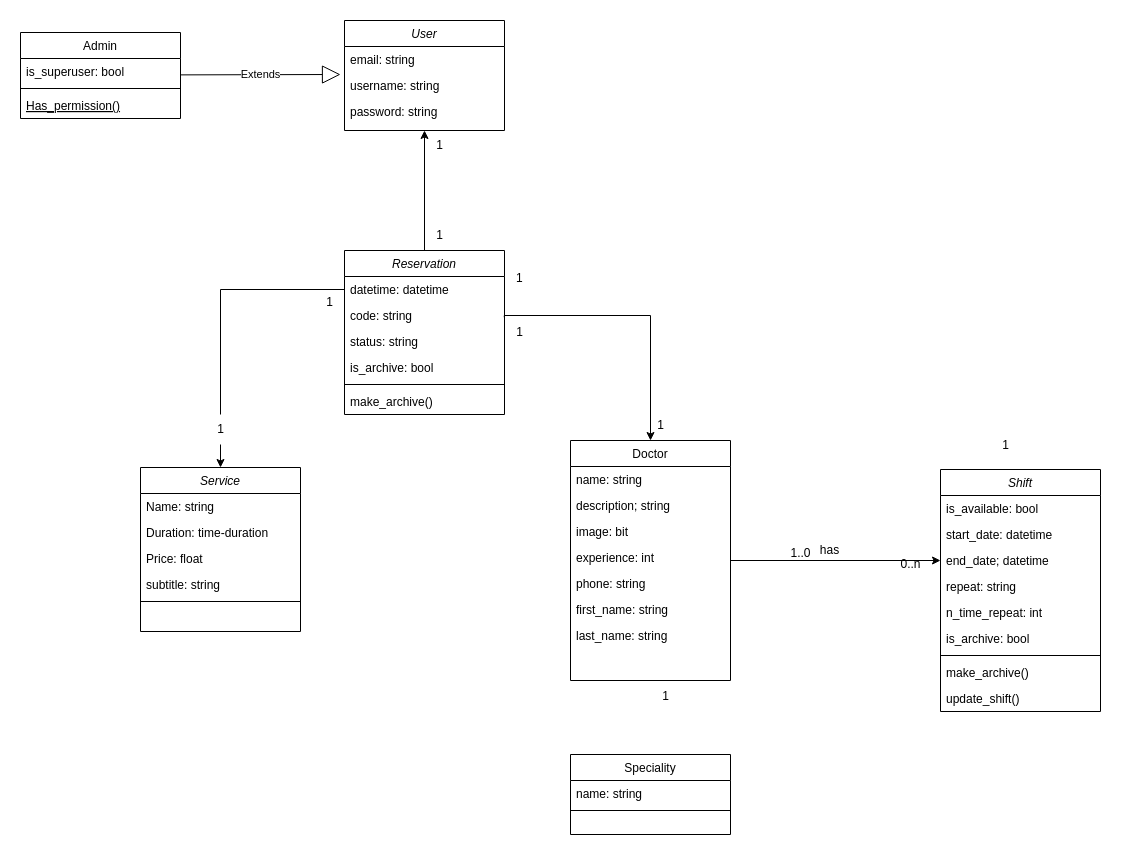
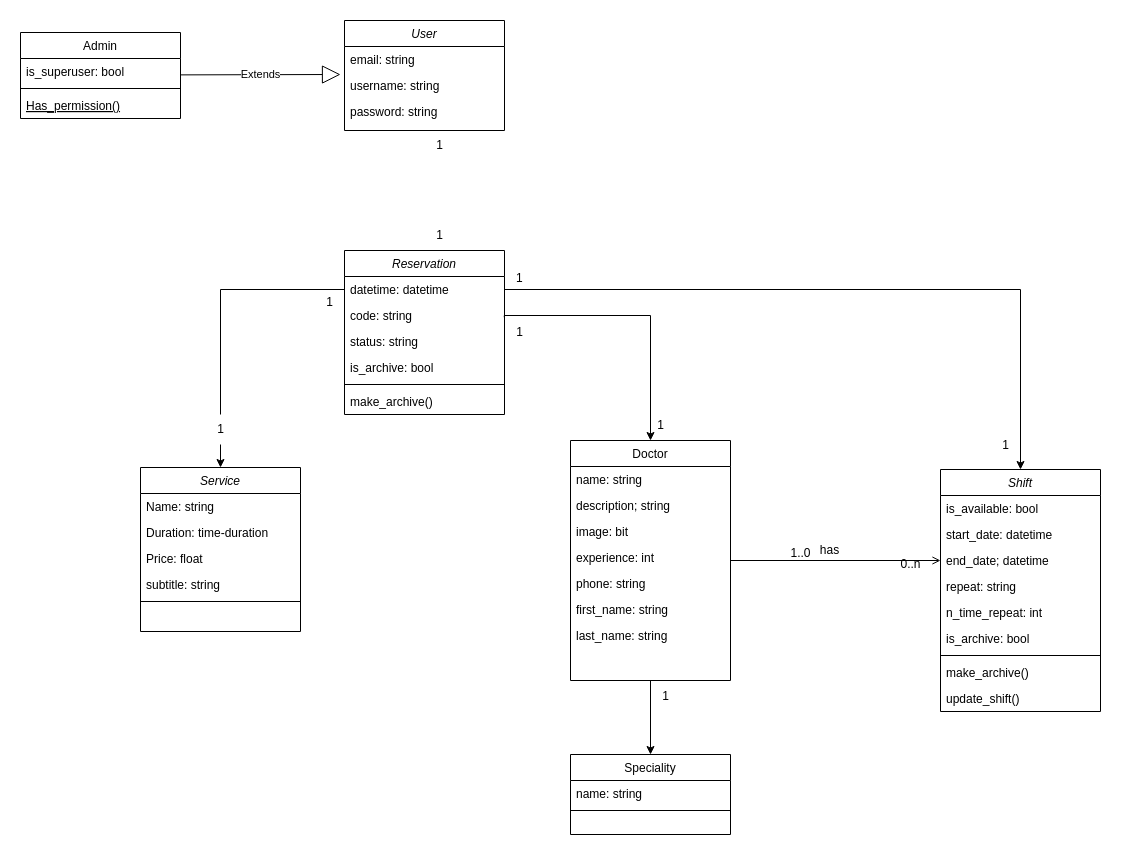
  <mxCell id="0" />
  <mxCell id="1" parent="0" />
  <mxCell id="2" value="User" style="swimlane;fontStyle=2;align=center;verticalAlign=top;childLayout=stackLayout;horizontal=1;startSize=26;horizontalStack=0;resizeParent=1;resizeLast=0;collapsible=1;marginBottom=0;rounded=0;shadow=0;strokeWidth=1;" parent="1" vertex="1"><mxGeometry x="344" y="20" width="160" height="110" as="geometry"><mxRectangle x="230" y="140" width="160" height="26" as="alternateBounds" /></mxGeometry></mxCell>
  <mxCell id="3" value="email: string" style="text;align=left;verticalAlign=top;spacingLeft=4;spacingRight=4;overflow=hidden;rotatable=0;points=[[0,0.5],[1,0.5]];portConstraint=eastwest;" parent="2" vertex="1"><mxGeometry y="26" width="160" height="26" as="geometry" /></mxCell>
  <mxCell id="4" value="username: string" style="text;align=left;verticalAlign=top;spacingLeft=4;spacingRight=4;overflow=hidden;rotatable=0;points=[[0,0.5],[1,0.5]];portConstraint=eastwest;rounded=0;shadow=0;html=0;" parent="2" vertex="1"><mxGeometry y="52" width="160" height="26" as="geometry" /></mxCell>
  <mxCell id="5" value="password: string" style="text;align=left;verticalAlign=top;spacingLeft=4;spacingRight=4;overflow=hidden;rotatable=0;points=[[0,0.5],[1,0.5]];portConstraint=eastwest;rounded=0;shadow=0;html=0;" parent="2" vertex="1"><mxGeometry y="78" width="160" height="26" as="geometry" /></mxCell>
  <mxCell id="6" value="Speciality" style="swimlane;fontStyle=0;align=center;verticalAlign=top;childLayout=stackLayout;horizontal=1;startSize=26;horizontalStack=0;resizeParent=1;resizeLast=0;collapsible=1;marginBottom=0;rounded=0;shadow=0;strokeWidth=1;" parent="1" vertex="1"><mxGeometry x="570" y="754" width="160" height="80" as="geometry"><mxRectangle x="130" y="380" width="160" height="26" as="alternateBounds" /></mxGeometry></mxCell>
  <mxCell id="7" value="name: string" style="text;align=left;verticalAlign=top;spacingLeft=4;spacingRight=4;overflow=hidden;rotatable=0;points=[[0,0.5],[1,0.5]];portConstraint=eastwest;" parent="6" vertex="1"><mxGeometry y="26" width="160" height="26" as="geometry" /></mxCell>
  <mxCell id="8" value="" style="line;html=1;strokeWidth=1;align=left;verticalAlign=middle;spacingTop=-1;spacingLeft=3;spacingRight=3;rotatable=0;labelPosition=right;points=[];portConstraint=eastwest;" parent="6" vertex="1"><mxGeometry y="52" width="160" height="8" as="geometry" /></mxCell>
  <mxCell id="9" value="Admin" style="swimlane;fontStyle=0;align=center;verticalAlign=top;childLayout=stackLayout;horizontal=1;startSize=26;horizontalStack=0;resizeParent=1;resizeLast=0;collapsible=1;marginBottom=0;rounded=0;shadow=0;strokeWidth=1;" parent="1" vertex="1"><mxGeometry x="20" y="32" width="160" height="86" as="geometry"><mxRectangle x="340" y="380" width="170" height="26" as="alternateBounds" /></mxGeometry></mxCell>
  <mxCell id="10" value="is_superuser: bool" style="text;align=left;verticalAlign=top;spacingLeft=4;spacingRight=4;overflow=hidden;rotatable=0;points=[[0,0.5],[1,0.5]];portConstraint=eastwest;" parent="9" vertex="1"><mxGeometry y="26" width="160" height="26" as="geometry" /></mxCell>
  <mxCell id="11" value="" style="line;html=1;strokeWidth=1;align=left;verticalAlign=middle;spacingTop=-1;spacingLeft=3;spacingRight=3;rotatable=0;labelPosition=right;points=[];portConstraint=eastwest;" parent="9" vertex="1"><mxGeometry y="52" width="160" height="8" as="geometry" /></mxCell>
  <mxCell id="12" value="Has_permission()" style="text;align=left;verticalAlign=top;spacingLeft=4;spacingRight=4;overflow=hidden;rotatable=0;points=[[0,0.5],[1,0.5]];portConstraint=eastwest;fontStyle=4" vertex="1" parent="9"><mxGeometry y="60" width="160" height="26" as="geometry" /></mxCell>
- <mxCell id="13" value="" style="edgeStyle=orthogonalEdgeStyle;rounded=0;orthogonalLoop=1;jettySize=auto;html=1;" edge="1" parent="1" source="15" target="26"><mxGeometry relative="1" as="geometry" /></mxCell>
+ <mxCell id="13" value="" style="edgeStyle=orthogonalEdgeStyle;rounded=0;orthogonalLoop=1;jettySize=auto;html=1;endArrow=open;" edge="1" parent="1" source="15" target="26"><mxGeometry relative="1" as="geometry" /></mxCell>
+ <mxCell id="14" style="edgeStyle=orthogonalEdgeStyle;rounded=0;orthogonalLoop=1;jettySize=auto;html=1;entryX=0.5;entryY=0;entryDx=0;entryDy=0;" edge="1" parent="1" source="15" target="6"><mxGeometry relative="1" as="geometry" /></mxCell>
  <mxCell id="15" value="Doctor" style="swimlane;fontStyle=0;align=center;verticalAlign=top;childLayout=stackLayout;horizontal=1;startSize=26;horizontalStack=0;resizeParent=1;resizeLast=0;collapsible=1;marginBottom=0;rounded=0;shadow=0;strokeWidth=1;" parent="1" vertex="1"><mxGeometry x="570" y="440" width="160" height="240" as="geometry"><mxRectangle x="508" y="120" width="160" height="26" as="alternateBounds" /></mxGeometry></mxCell>
  <mxCell id="16" value="name: string" style="text;align=left;verticalAlign=top;spacingLeft=4;spacingRight=4;overflow=hidden;rotatable=0;points=[[0,0.5],[1,0.5]];portConstraint=eastwest;" parent="15" vertex="1"><mxGeometry y="26" width="160" height="26" as="geometry" /></mxCell>
  <mxCell id="17" value="description; string" style="text;align=left;verticalAlign=top;spacingLeft=4;spacingRight=4;overflow=hidden;rotatable=0;points=[[0,0.5],[1,0.5]];portConstraint=eastwest;rounded=0;shadow=0;html=0;" parent="15" vertex="1"><mxGeometry y="52" width="160" height="26" as="geometry" /></mxCell>
  <mxCell id="18" value="image: bit" style="text;align=left;verticalAlign=top;spacingLeft=4;spacingRight=4;overflow=hidden;rotatable=0;points=[[0,0.5],[1,0.5]];portConstraint=eastwest;rounded=0;shadow=0;html=0;" parent="15" vertex="1"><mxGeometry y="78" width="160" height="26" as="geometry" /></mxCell>
  <mxCell id="19" value="experience: int" style="text;align=left;verticalAlign=top;spacingLeft=4;spacingRight=4;overflow=hidden;rotatable=0;points=[[0,0.5],[1,0.5]];portConstraint=eastwest;rounded=0;shadow=0;html=0;" parent="15" vertex="1"><mxGeometry y="104" width="160" height="26" as="geometry" /></mxCell>
  <mxCell id="20" value="phone: string" style="text;align=left;verticalAlign=top;spacingLeft=4;spacingRight=4;overflow=hidden;rotatable=0;points=[[0,0.5],[1,0.5]];portConstraint=eastwest;rounded=0;shadow=0;html=0;" parent="15" vertex="1"><mxGeometry y="130" width="160" height="26" as="geometry" /></mxCell>
  <mxCell id="21" value="first_name: string" style="text;align=left;verticalAlign=top;spacingLeft=4;spacingRight=4;overflow=hidden;rotatable=0;points=[[0,0.5],[1,0.5]];portConstraint=eastwest;rounded=0;shadow=0;html=0;" vertex="1" parent="15"><mxGeometry y="156" width="160" height="26" as="geometry" /></mxCell>
  <mxCell id="22" value="last_name: string" style="text;align=left;verticalAlign=top;spacingLeft=4;spacingRight=4;overflow=hidden;rotatable=0;points=[[0,0.5],[1,0.5]];portConstraint=eastwest;rounded=0;shadow=0;html=0;" vertex="1" parent="15"><mxGeometry y="182" width="160" height="58" as="geometry" /></mxCell>
  <mxCell id="23" value="Shift" style="swimlane;fontStyle=2;align=center;verticalAlign=top;childLayout=stackLayout;horizontal=1;startSize=26;horizontalStack=0;resizeParent=1;resizeLast=0;collapsible=1;marginBottom=0;rounded=0;shadow=0;strokeWidth=1;" vertex="1" parent="1"><mxGeometry x="940" y="469" width="160" height="242" as="geometry"><mxRectangle x="230" y="140" width="160" height="26" as="alternateBounds" /></mxGeometry></mxCell>
  <mxCell id="24" value="is_available: bool" style="text;align=left;verticalAlign=top;spacingLeft=4;spacingRight=4;overflow=hidden;rotatable=0;points=[[0,0.5],[1,0.5]];portConstraint=eastwest;" vertex="1" parent="23"><mxGeometry y="26" width="160" height="26" as="geometry" /></mxCell>
  <mxCell id="25" value="start_date: datetime" style="text;align=left;verticalAlign=top;spacingLeft=4;spacingRight=4;overflow=hidden;rotatable=0;points=[[0,0.5],[1,0.5]];portConstraint=eastwest;rounded=0;shadow=0;html=0;" vertex="1" parent="23"><mxGeometry y="52" width="160" height="26" as="geometry" /></mxCell>
  <mxCell id="26" value="end_date; datetime" style="text;align=left;verticalAlign=top;spacingLeft=4;spacingRight=4;overflow=hidden;rotatable=0;points=[[0,0.5],[1,0.5]];portConstraint=eastwest;rounded=0;shadow=0;html=0;" vertex="1" parent="23"><mxGeometry y="78" width="160" height="26" as="geometry" /></mxCell>
  <mxCell id="27" value="repeat: string" style="text;align=left;verticalAlign=top;spacingLeft=4;spacingRight=4;overflow=hidden;rotatable=0;points=[[0,0.5],[1,0.5]];portConstraint=eastwest;rounded=0;shadow=0;html=0;" vertex="1" parent="23"><mxGeometry y="104" width="160" height="26" as="geometry" /></mxCell>
  <mxCell id="28" value="n_time_repeat: int" style="text;align=left;verticalAlign=top;spacingLeft=4;spacingRight=4;overflow=hidden;rotatable=0;points=[[0,0.5],[1,0.5]];portConstraint=eastwest;rounded=0;shadow=0;html=0;" vertex="1" parent="23"><mxGeometry y="130" width="160" height="26" as="geometry" /></mxCell>
  <mxCell id="29" value="is_archive: bool" style="text;align=left;verticalAlign=top;spacingLeft=4;spacingRight=4;overflow=hidden;rotatable=0;points=[[0,0.5],[1,0.5]];portConstraint=eastwest;rounded=0;shadow=0;html=0;" vertex="1" parent="23"><mxGeometry y="156" width="160" height="26" as="geometry" /></mxCell>
  <mxCell id="30" value="" style="line;html=1;strokeWidth=1;align=left;verticalAlign=middle;spacingTop=-1;spacingLeft=3;spacingRight=3;rotatable=0;labelPosition=right;points=[];portConstraint=eastwest;" vertex="1" parent="23"><mxGeometry y="182" width="160" height="8" as="geometry" /></mxCell>
  <mxCell id="31" value="make_archive()" style="text;align=left;verticalAlign=top;spacingLeft=4;spacingRight=4;overflow=hidden;rotatable=0;points=[[0,0.5],[1,0.5]];portConstraint=eastwest;" vertex="1" parent="23"><mxGeometry y="190" width="160" height="26" as="geometry" /></mxCell>
  <mxCell id="32" value="update_shift()" style="text;align=left;verticalAlign=top;spacingLeft=4;spacingRight=4;overflow=hidden;rotatable=0;points=[[0,0.5],[1,0.5]];portConstraint=eastwest;" vertex="1" parent="23"><mxGeometry y="216" width="160" height="26" as="geometry" /></mxCell>
  <mxCell id="33" value="Service" style="swimlane;fontStyle=2;align=center;verticalAlign=top;childLayout=stackLayout;horizontal=1;startSize=26;horizontalStack=0;resizeParent=1;resizeLast=0;collapsible=1;marginBottom=0;rounded=0;shadow=0;strokeWidth=1;" vertex="1" parent="1"><mxGeometry x="140" y="467" width="160" height="164" as="geometry"><mxRectangle x="230" y="140" width="160" height="26" as="alternateBounds" /></mxGeometry></mxCell>
  <mxCell id="34" value="Name: string" style="text;align=left;verticalAlign=top;spacingLeft=4;spacingRight=4;overflow=hidden;rotatable=0;points=[[0,0.5],[1,0.5]];portConstraint=eastwest;" vertex="1" parent="33"><mxGeometry y="26" width="160" height="26" as="geometry" /></mxCell>
  <mxCell id="35" value="Duration: time-duration" style="text;align=left;verticalAlign=top;spacingLeft=4;spacingRight=4;overflow=hidden;rotatable=0;points=[[0,0.5],[1,0.5]];portConstraint=eastwest;rounded=0;shadow=0;html=0;" vertex="1" parent="33"><mxGeometry y="52" width="160" height="26" as="geometry" /></mxCell>
  <mxCell id="36" value="Price: float" style="text;align=left;verticalAlign=top;spacingLeft=4;spacingRight=4;overflow=hidden;rotatable=0;points=[[0,0.5],[1,0.5]];portConstraint=eastwest;rounded=0;shadow=0;html=0;" vertex="1" parent="33"><mxGeometry y="78" width="160" height="26" as="geometry" /></mxCell>
  <mxCell id="37" value="subtitle: string" style="text;align=left;verticalAlign=top;spacingLeft=4;spacingRight=4;overflow=hidden;rotatable=0;points=[[0,0.5],[1,0.5]];portConstraint=eastwest;rounded=0;shadow=0;html=0;" vertex="1" parent="33"><mxGeometry y="104" width="160" height="26" as="geometry" /></mxCell>
  <mxCell id="38" value="" style="line;html=1;strokeWidth=1;align=left;verticalAlign=middle;spacingTop=-1;spacingLeft=3;spacingRight=3;rotatable=0;labelPosition=right;points=[];portConstraint=eastwest;" vertex="1" parent="33"><mxGeometry y="130" width="160" height="8" as="geometry" /></mxCell>
- <mxCell id="39" style="edgeStyle=orthogonalEdgeStyle;rounded=0;orthogonalLoop=1;jettySize=auto;html=1;entryX=0.5;entryY=1;entryDx=0;entryDy=0;" edge="1" parent="1" source="40" target="2"><mxGeometry relative="1" as="geometry" /></mxCell>
  <mxCell id="40" value="Reservation" style="swimlane;fontStyle=2;align=center;verticalAlign=top;childLayout=stackLayout;horizontal=1;startSize=26;horizontalStack=0;resizeParent=1;resizeLast=0;collapsible=1;marginBottom=0;rounded=0;shadow=0;strokeWidth=1;" vertex="1" parent="1"><mxGeometry x="344" y="250" width="160" height="164" as="geometry"><mxRectangle x="230" y="140" width="160" height="26" as="alternateBounds" /></mxGeometry></mxCell>
  <mxCell id="41" value="datetime: datetime" style="text;align=left;verticalAlign=top;spacingLeft=4;spacingRight=4;overflow=hidden;rotatable=0;points=[[0,0.5],[1,0.5]];portConstraint=eastwest;" vertex="1" parent="40"><mxGeometry y="26" width="160" height="26" as="geometry" /></mxCell>
  <mxCell id="42" value="code: string" style="text;align=left;verticalAlign=top;spacingLeft=4;spacingRight=4;overflow=hidden;rotatable=0;points=[[0,0.5],[1,0.5]];portConstraint=eastwest;rounded=0;shadow=0;html=0;" vertex="1" parent="40"><mxGeometry y="52" width="160" height="26" as="geometry" /></mxCell>
  <mxCell id="43" value="status: string" style="text;align=left;verticalAlign=top;spacingLeft=4;spacingRight=4;overflow=hidden;rotatable=0;points=[[0,0.5],[1,0.5]];portConstraint=eastwest;rounded=0;shadow=0;html=0;" vertex="1" parent="40"><mxGeometry y="78" width="160" height="26" as="geometry" /></mxCell>
  <mxCell id="44" value="is_archive: bool" style="text;align=left;verticalAlign=top;spacingLeft=4;spacingRight=4;overflow=hidden;rotatable=0;points=[[0,0.5],[1,0.5]];portConstraint=eastwest;rounded=0;shadow=0;html=0;" vertex="1" parent="40"><mxGeometry y="104" width="160" height="26" as="geometry" /></mxCell>
  <mxCell id="45" value="" style="line;html=1;strokeWidth=1;align=left;verticalAlign=middle;spacingTop=-1;spacingLeft=3;spacingRight=3;rotatable=0;labelPosition=right;points=[];portConstraint=eastwest;" vertex="1" parent="40"><mxGeometry y="130" width="160" height="8" as="geometry" /></mxCell>
  <mxCell id="46" value="make_archive()" style="text;align=left;verticalAlign=top;spacingLeft=4;spacingRight=4;overflow=hidden;rotatable=0;points=[[0,0.5],[1,0.5]];portConstraint=eastwest;" vertex="1" parent="40"><mxGeometry y="138" width="160" height="26" as="geometry" /></mxCell>
  <mxCell id="47" value="has" style="text;html=1;resizable=0;points=[];;align=center;verticalAlign=middle;labelBackgroundColor=none;rounded=0;shadow=0;strokeWidth=1;fontSize=12;" vertex="1" connectable="0" parent="1"><mxGeometry x="849.999" y="548.998" as="geometry"><mxPoint x="-21" y="1" as="offset" /></mxGeometry></mxCell>
  <mxCell id="48" style="edgeStyle=orthogonalEdgeStyle;rounded=0;orthogonalLoop=1;jettySize=auto;html=1;entryX=0.5;entryY=0;entryDx=0;entryDy=0;exitX=-0.008;exitY=-0.008;exitDx=0;exitDy=0;exitPerimeter=0;" edge="1" parent="1" source="54" target="15"><mxGeometry relative="1" as="geometry"><Array as="points"><mxPoint x="504" y="315" /><mxPoint x="650" y="315" /></Array></mxGeometry></mxCell>
+ <mxCell id="49" style="edgeStyle=orthogonalEdgeStyle;rounded=0;orthogonalLoop=1;jettySize=auto;html=1;exitX=1;exitY=0.5;exitDx=0;exitDy=0;entryX=0.5;entryY=0;entryDx=0;entryDy=0;" edge="1" parent="1" source="41" target="23"><mxGeometry relative="1" as="geometry" /></mxCell>
  <mxCell id="50" style="edgeStyle=orthogonalEdgeStyle;rounded=0;orthogonalLoop=1;jettySize=auto;html=1;entryX=0.5;entryY=0;entryDx=0;entryDy=0;startArrow=none;" edge="1" parent="1" source="62" target="33"><mxGeometry relative="1" as="geometry" /></mxCell>
  <mxCell id="51" value="1" style="resizable=0;align=left;verticalAlign=bottom;labelBackgroundColor=none;fontSize=12;" connectable="0" vertex="1" parent="1"><mxGeometry x="390" y="590" as="geometry"><mxPoint x="124" y="-304" as="offset" /></mxGeometry></mxCell>
  <mxCell id="52" value="1" style="text;html=1;align=center;verticalAlign=middle;resizable=0;points=[];autosize=1;strokeColor=none;fillColor=none;" vertex="1" parent="1"><mxGeometry x="424" y="130" width="30" height="30" as="geometry" /></mxCell>
  <mxCell id="53" value="1" style="text;html=1;align=center;verticalAlign=middle;resizable=0;points=[];autosize=1;strokeColor=none;fillColor=none;" vertex="1" parent="1"><mxGeometry x="424" y="220" width="30" height="30" as="geometry" /></mxCell>
  <mxCell id="54" value="1" style="text;html=1;align=center;verticalAlign=middle;resizable=0;points=[];autosize=1;strokeColor=none;fillColor=none;" vertex="1" parent="1"><mxGeometry x="504" y="317" width="30" height="30" as="geometry" /></mxCell>
  <mxCell id="55" value="1" style="text;html=1;align=center;verticalAlign=middle;resizable=0;points=[];autosize=1;strokeColor=none;fillColor=none;" vertex="1" parent="1"><mxGeometry x="645" y="410" width="30" height="30" as="geometry" /></mxCell>
  <mxCell id="56" value="1" style="text;html=1;align=center;verticalAlign=middle;resizable=0;points=[];autosize=1;strokeColor=none;fillColor=none;" vertex="1" parent="1"><mxGeometry x="990" y="430" width="30" height="30" as="geometry" /></mxCell>
  <mxCell id="57" value="1" style="text;html=1;align=center;verticalAlign=middle;resizable=0;points=[];autosize=1;strokeColor=none;fillColor=none;" vertex="1" parent="1"><mxGeometry x="314" y="287" width="30" height="30" as="geometry" /></mxCell>
  <mxCell id="58" value="1..0" style="text;html=1;align=center;verticalAlign=middle;resizable=0;points=[];autosize=1;strokeColor=none;fillColor=none;" vertex="1" parent="1"><mxGeometry x="780" y="538" width="40" height="30" as="geometry" /></mxCell>
  <mxCell id="59" value="0..n" style="text;html=1;align=center;verticalAlign=middle;resizable=0;points=[];autosize=1;strokeColor=none;fillColor=none;" vertex="1" parent="1"><mxGeometry x="890" y="549" width="40" height="30" as="geometry" /></mxCell>
  <mxCell id="60" value="1" style="text;html=1;align=center;verticalAlign=middle;resizable=0;points=[];autosize=1;strokeColor=none;fillColor=none;" vertex="1" parent="1"><mxGeometry x="650" y="681" width="30" height="30" as="geometry" /></mxCell>
  <mxCell id="61" value="Extends" style="endArrow=block;endSize=16;endFill=0;html=1;rounded=0;" edge="1" parent="1"><mxGeometry width="160" relative="1" as="geometry"><mxPoint x="180" y="74.38" as="sourcePoint" /><mxPoint x="340" y="74" as="targetPoint" /></mxGeometry></mxCell>
  <mxCell id="62" value="1" style="text;html=1;align=center;verticalAlign=middle;resizable=0;points=[];autosize=1;strokeColor=none;fillColor=none;" vertex="1" parent="1"><mxGeometry x="205" y="414" width="30" height="30" as="geometry" /></mxCell>
  <mxCell id="63" value="" style="edgeStyle=orthogonalEdgeStyle;rounded=0;orthogonalLoop=1;jettySize=auto;html=1;entryX=0.5;entryY=0;entryDx=0;entryDy=0;endArrow=none;" edge="1" parent="1" source="41" target="62"><mxGeometry relative="1" as="geometry"><mxPoint x="344" y="289" as="sourcePoint" /><mxPoint x="220" y="467" as="targetPoint" /></mxGeometry></mxCell>
